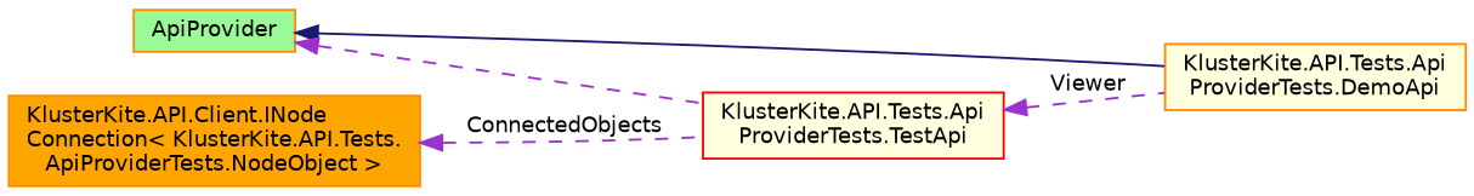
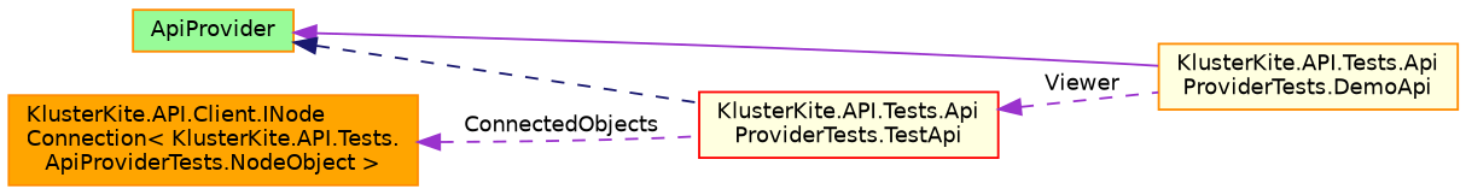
  digraph {
    rankdir=LR
    node [color=darkorange fillcolor=lightyellow fontname=Helvetica fontsize=10 shape=record style=filled]
    edge [color=midnightblue dir=back fontname=Helvetica fontsize=10 labelfontname=Helvetica labelfontsize=10 style=dashed]
    n1 [fontcolor=black height=0.2 label="KlusterKite.API.Tests.Api\lProviderTests.DemoApi" width=0.4]
    n2 [fillcolor=palegreen height=0.2 label=ApiProvider width=0.4]
    n3 [color=red height=0.2 label="KlusterKite.API.Tests.Api\lProviderTests.TestApi" width=0.4]
    n4 [fillcolor=orange height=0.2 label="KlusterKite.API.Client.INode\lConnection\< KlusterKite.API.Tests.\lApiProviderTests.NodeObject \>" width=0.4]
-   n2 -> n1 [style=solid]
-   n2 -> n3 [color=darkorchid3]
+   n2 -> n1 [color=darkorchid3 style=solid]
+   n2 -> n3
    n3 -> n1 [color=darkorchid3 label=" Viewer"]
    n4 -> n3 [color=darkorchid3 label=" ConnectedObjects"]
  }
